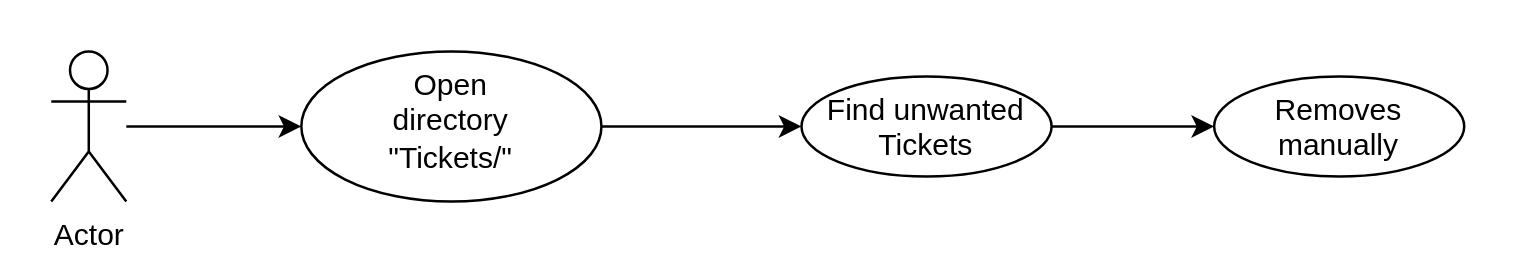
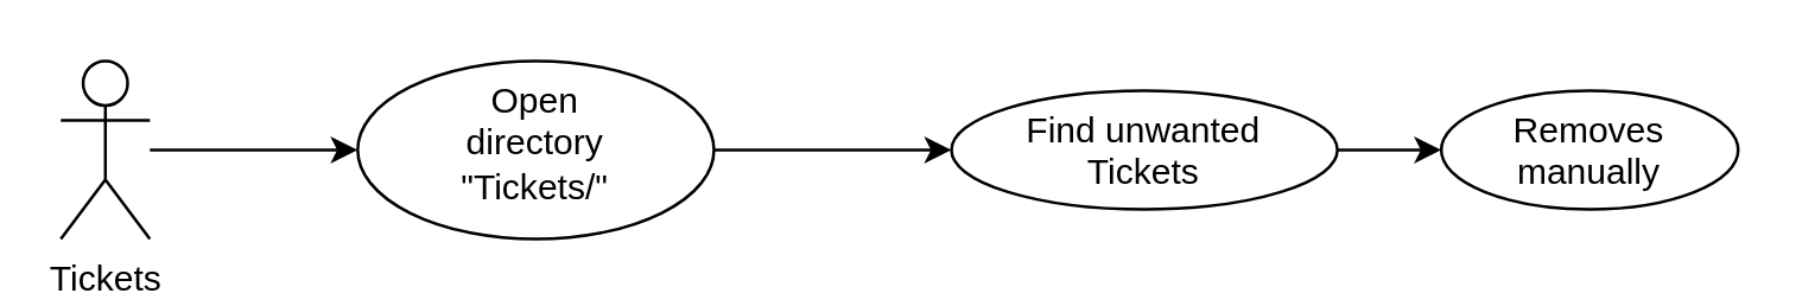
  <mxCell id="0" />
  <mxCell id="1" parent="0" />
  <mxCell id="2" value="" style="edgeStyle=orthogonalEdgeStyle;rounded=0;orthogonalLoop=1;jettySize=auto;html=1;" edge="1" parent="1" source="3" target="5"><mxGeometry relative="1" as="geometry" /></mxCell>
- <mxCell id="3" value="Actor" style="shape=umlActor;verticalLabelPosition=bottom;verticalAlign=top;html=1;outlineConnect=0;" vertex="1" parent="1"><mxGeometry x="20" y="20" width="30" height="60" as="geometry" /></mxCell>
+ <mxCell id="3" value="Tickets" style="shape=umlActor;verticalLabelPosition=bottom;verticalAlign=top;html=1;outlineConnect=0;" vertex="1" parent="1"><mxGeometry x="20" y="20" width="30" height="60" as="geometry" /></mxCell>
  <mxCell id="4" value="" style="edgeStyle=orthogonalEdgeStyle;rounded=0;orthogonalLoop=1;jettySize=auto;html=1;" edge="1" parent="1" source="5" target="7"><mxGeometry relative="1" as="geometry" /></mxCell>
  <mxCell id="5" value="Open&lt;br&gt;directory&lt;div&gt;&quot;Tickets/&quot;&lt;/div&gt;" style="ellipse;whiteSpace=wrap;html=1;verticalAlign=top;" vertex="1" parent="1"><mxGeometry x="120" y="20" width="120" height="60" as="geometry" /></mxCell>
  <mxCell id="6" value="" style="edgeStyle=orthogonalEdgeStyle;rounded=0;orthogonalLoop=1;jettySize=auto;html=1;" edge="1" parent="1" source="7" target="8"><mxGeometry relative="1" as="geometry" /></mxCell>
- <mxCell id="7" value="Find unwanted&lt;br&gt;Tickets" style="ellipse;whiteSpace=wrap;html=1;verticalAlign=top;" vertex="1" parent="1"><mxGeometry x="320" y="30" width="100" height="40" as="geometry" /></mxCell>
+ <mxCell id="7" value="Find unwanted&lt;br&gt;Tickets" style="ellipse;whiteSpace=wrap;html=1;verticalAlign=top;" vertex="1" parent="1"><mxGeometry x="320" y="30" width="130" height="40" as="geometry" /></mxCell>
  <mxCell id="8" value="Removes&lt;br&gt;manually" style="ellipse;whiteSpace=wrap;html=1;verticalAlign=top;" vertex="1" parent="1"><mxGeometry x="485" y="30" width="100" height="40" as="geometry" /></mxCell>
